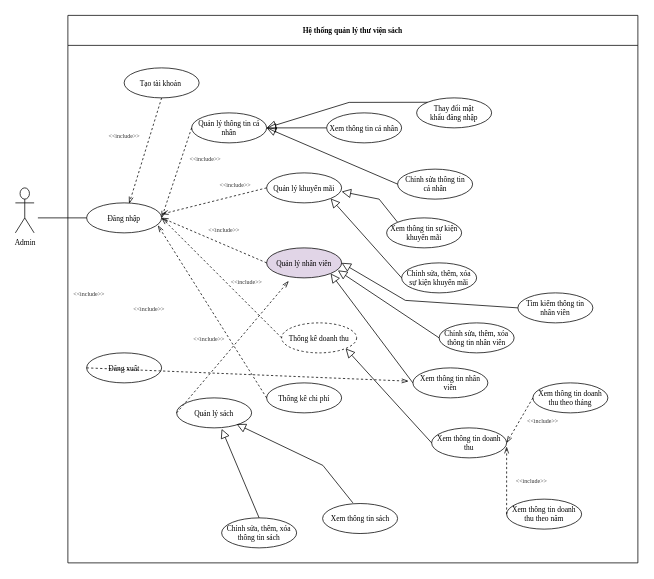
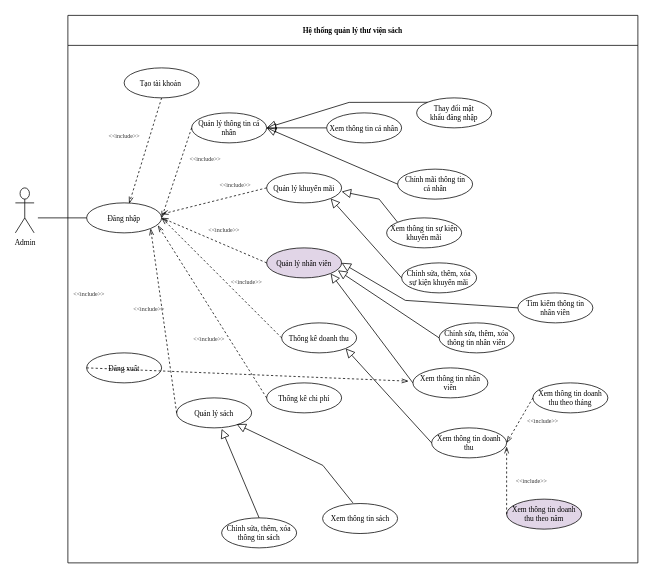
  <mxCell id="0" />
  <mxCell id="1" parent="0" />
  <mxCell id="2" value="Hệ thống quản lý thư viện sách" style="swimlane;startSize=40;fontSize=10;fontFamily=Times New Roman;" parent="1" vertex="1"><mxGeometry x="90" y="20" width="760" height="730" as="geometry"><mxRectangle x="120" y="10" width="165" height="40" as="alternateBounds" /></mxGeometry></mxCell>
  <mxCell id="3" value="&lt;font style=&quot;font-size: 10px&quot;&gt;Quản lý sách&lt;/font&gt;" style="ellipse;whiteSpace=wrap;html=1;fontFamily=Times New Roman;fontSize=10;" parent="2" vertex="1"><mxGeometry x="145" y="510" width="100" height="40" as="geometry" /></mxCell>
  <mxCell id="4" value="&lt;font style=&quot;font-size: 10px&quot;&gt;Quản lý nhân viên&lt;/font&gt;" style="ellipse;whiteSpace=wrap;html=1;fontFamily=Times New Roman;fontSize=10;fillColor=#e1d5e7;" parent="2" vertex="1"><mxGeometry x="265" y="310" width="100" height="40" as="geometry" /></mxCell>
  <mxCell id="5" value="&lt;font style=&quot;font-size: 10px&quot;&gt;Quản lý thông tin cá nhân&lt;/font&gt;" style="ellipse;whiteSpace=wrap;html=1;fontFamily=Times New Roman;fontSize=10;" parent="2" vertex="1"><mxGeometry x="165" y="130" width="100" height="40" as="geometry" /></mxCell>
- <mxCell id="6" value="&lt;font style=&quot;font-size: 10px&quot;&gt;Thống kê doanh thu&lt;/font&gt;" style="ellipse;whiteSpace=wrap;html=1;fontFamily=Times New Roman;fontSize=10;dashed=1;" parent="2" vertex="1"><mxGeometry x="285" y="410" width="100" height="40" as="geometry" /></mxCell>
+ <mxCell id="6" value="&lt;font style=&quot;font-size: 10px&quot;&gt;Thống kê doanh thu&lt;/font&gt;" style="ellipse;whiteSpace=wrap;html=1;fontFamily=Times New Roman;fontSize=10;" parent="2" vertex="1"><mxGeometry x="285" y="410" width="100" height="40" as="geometry" /></mxCell>
  <mxCell id="7" value="&lt;font style=&quot;font-size: 10px&quot;&gt;Thống kê chi phí&lt;/font&gt;" style="ellipse;whiteSpace=wrap;html=1;fontFamily=Times New Roman;fontSize=10;" parent="2" vertex="1"><mxGeometry x="265" y="490" width="100" height="40" as="geometry" /></mxCell>
  <mxCell id="8" value="&lt;font style=&quot;font-size: 10px&quot;&gt;Quản lý khuyến mãi&lt;/font&gt;" style="ellipse;whiteSpace=wrap;html=1;fontFamily=Times New Roman;fontSize=10;" parent="2" vertex="1"><mxGeometry x="265" y="210" width="100" height="40" as="geometry" /></mxCell>
- <mxCell id="9" value="&lt;font style=&quot;font-size: 10px&quot;&gt;Chỉnh sửa thông tin &lt;br style=&quot;font-size: 10px;&quot;&gt;cá nhân&lt;/font&gt;" style="ellipse;whiteSpace=wrap;html=1;fontFamily=Times New Roman;fontSize=10;" parent="2" vertex="1"><mxGeometry x="439.64" y="205" width="100" height="40" as="geometry" /></mxCell>
+ <mxCell id="9" value="&lt;font style=&quot;font-size: 10px&quot;&gt;Chỉnh mãi thông tin &lt;br style=&quot;font-size: 10px;&quot;&gt;cá nhân&lt;/font&gt;" style="ellipse;whiteSpace=wrap;html=1;fontFamily=Times New Roman;fontSize=10;" parent="2" vertex="1"><mxGeometry x="439.64" y="205" width="100" height="40" as="geometry" /></mxCell>
  <mxCell id="10" value="&lt;font style=&quot;font-size: 10px&quot;&gt;Thay đổi mật &lt;br style=&quot;font-size: 10px;&quot;&gt;khẩu đăng nhập&lt;/font&gt;" style="ellipse;whiteSpace=wrap;html=1;fontFamily=Times New Roman;fontSize=10;" parent="2" vertex="1"><mxGeometry x="465" y="110" width="100" height="40" as="geometry" /></mxCell>
  <mxCell id="11" value="" style="endArrow=block;html=1;rounded=0;fontFamily=Times New Roman;fontSize=10;exitX=0;exitY=0.5;exitDx=0;exitDy=0;endFill=0;targetPerimeterSpacing=6;endSize=10;" parent="2" source="9" edge="1"><mxGeometry width="50" height="50" relative="1" as="geometry"><mxPoint x="465" y="195" as="sourcePoint" /><mxPoint x="265" y="150" as="targetPoint" /></mxGeometry></mxCell>
  <mxCell id="12" value="&lt;span style=&quot;font-size: 10px&quot;&gt;Chỉnh sửa, thêm, xóa &lt;br&gt;sự kiện khuyến mãi&lt;/span&gt;" style="ellipse;whiteSpace=wrap;html=1;fontFamily=Times New Roman;fontSize=10;" parent="2" vertex="1"><mxGeometry x="445" y="330" width="100" height="40" as="geometry" /></mxCell>
  <mxCell id="13" value="" style="endArrow=block;html=1;rounded=0;fontFamily=Times New Roman;fontSize=10;exitX=0;exitY=0.5;exitDx=0;exitDy=0;endFill=0;targetPerimeterSpacing=6;endSize=10;entryX=1;entryY=1;entryDx=0;entryDy=0;" parent="2" source="12" target="8" edge="1"><mxGeometry width="50" height="50" relative="1" as="geometry"><mxPoint x="350" y="215" as="sourcePoint" /><mxPoint x="355" y="245" as="targetPoint" /></mxGeometry></mxCell>
  <mxCell id="14" value="&lt;span style=&quot;font-size: 10px&quot;&gt;Xem thông tin sự kiện&lt;br&gt;khuyến mãi&lt;br&gt;&lt;/span&gt;" style="ellipse;whiteSpace=wrap;html=1;fontFamily=Times New Roman;fontSize=10;" parent="2" vertex="1"><mxGeometry x="425" y="270" width="100" height="40" as="geometry" /></mxCell>
  <mxCell id="15" value="" style="endArrow=block;html=1;rounded=0;fontFamily=Times New Roman;fontSize=10;exitX=0;exitY=0.5;exitDx=0;exitDy=0;endFill=0;targetPerimeterSpacing=6;endSize=10;entryX=1;entryY=0.5;entryDx=0;entryDy=0;" parent="2" source="23" target="5" edge="1"><mxGeometry width="50" height="50" relative="1" as="geometry"><mxPoint x="530" y="155" as="sourcePoint" /><mxPoint x="445" y="155" as="targetPoint" /></mxGeometry></mxCell>
  <mxCell id="16" value="" style="endArrow=block;html=1;rounded=0;fontFamily=Times New Roman;fontSize=10;exitX=0;exitY=0;exitDx=0;exitDy=0;endFill=0;targetPerimeterSpacing=6;endSize=10;" parent="2" source="14" edge="1"><mxGeometry width="50" height="50" relative="1" as="geometry"><mxPoint x="345" y="260" as="sourcePoint" /><mxPoint x="365" y="235" as="targetPoint" /><Array as="points"><mxPoint x="415" y="245" /></Array></mxGeometry></mxCell>
  <mxCell id="17" value="&lt;span style=&quot;font-size: 10px&quot;&gt;Chỉnh sửa, t&lt;/span&gt;hêm, xóa thông tin nhân viên" style="ellipse;whiteSpace=wrap;html=1;fontFamily=Times New Roman;fontSize=10;" parent="2" vertex="1"><mxGeometry x="495" y="410" width="100" height="40" as="geometry" /></mxCell>
  <mxCell id="18" value="Xem thông tin nhân viên" style="ellipse;whiteSpace=wrap;html=1;fontFamily=Times New Roman;fontSize=10;" parent="2" vertex="1"><mxGeometry x="460" y="470" width="100" height="40" as="geometry" /></mxCell>
  <mxCell id="19" value="" style="endArrow=block;html=1;rounded=0;fontFamily=Times New Roman;fontSize=10;exitX=0;exitY=0.5;exitDx=0;exitDy=0;endFill=0;targetPerimeterSpacing=6;endSize=10;" parent="2" source="17" edge="1"><mxGeometry width="50" height="50" relative="1" as="geometry"><mxPoint x="350" y="275" as="sourcePoint" /><mxPoint x="360" y="340" as="targetPoint" /></mxGeometry></mxCell>
  <mxCell id="20" value="" style="endArrow=block;html=1;rounded=0;fontFamily=Times New Roman;fontSize=10;exitX=0;exitY=0.5;exitDx=0;exitDy=0;endFill=0;targetPerimeterSpacing=6;endSize=10;entryX=1;entryY=1;entryDx=0;entryDy=0;" parent="2" source="18" target="4" edge="1"><mxGeometry width="50" height="50" relative="1" as="geometry"><mxPoint x="350" y="335" as="sourcePoint" /><mxPoint x="345" y="395" as="targetPoint" /><Array as="points" /></mxGeometry></mxCell>
  <mxCell id="21" value="Đăng nhập" style="ellipse;whiteSpace=wrap;html=1;fontFamily=Times New Roman;fontSize=10;" parent="2" vertex="1"><mxGeometry x="25" y="250" width="100" height="40" as="geometry" /></mxCell>
  <mxCell id="22" value="Đăng xuất" style="ellipse;whiteSpace=wrap;html=1;fontFamily=Times New Roman;fontSize=10;" parent="2" vertex="1"><mxGeometry x="25" y="450" width="100" height="40" as="geometry" /></mxCell>
  <mxCell id="23" value="&lt;font style=&quot;font-size: 10px&quot;&gt;Xem thông tin cá nhân&lt;/font&gt;" style="ellipse;whiteSpace=wrap;html=1;fontFamily=Times New Roman;fontSize=10;" parent="2" vertex="1"><mxGeometry x="345" y="130" width="100" height="40" as="geometry" /></mxCell>
  <mxCell id="24" value="" style="endArrow=openThin;html=1;rounded=0;fontFamily=Times New Roman;fontSize=10;endSize=7;targetPerimeterSpacing=6;exitX=0;exitY=0.5;exitDx=0;exitDy=0;dashed=1;endFill=0;entryX=1;entryY=0.5;entryDx=0;entryDy=0;" parent="2" source="5" target="21" edge="1"><mxGeometry width="50" height="50" relative="1" as="geometry"><mxPoint x="440" y="195" as="sourcePoint" /><mxPoint x="419.9" y="174.88" as="targetPoint" /></mxGeometry></mxCell>
  <mxCell id="25" value="&lt;p&gt;&lt;font color=&quot;#333333&quot;&gt;&lt;span style=&quot;font-size: 8px&quot;&gt;&amp;lt;&amp;lt;include&amp;gt;&amp;gt;&lt;/span&gt;&lt;/font&gt;&lt;/p&gt;" style="text;html=1;align=center;verticalAlign=middle;resizable=0;points=[];autosize=1;fontSize=10;fontFamily=Times New Roman;" parent="2" vertex="1"><mxGeometry x="155" y="170" width="55" height="40" as="geometry" /></mxCell>
  <mxCell id="26" value="" style="endArrow=openThin;html=1;rounded=0;fontFamily=Times New Roman;fontSize=10;endSize=7;targetPerimeterSpacing=6;exitX=0;exitY=0.5;exitDx=0;exitDy=0;dashed=1;endFill=0;entryX=0.95;entryY=0.75;entryDx=0;entryDy=0;entryPerimeter=0;" parent="2" source="7" target="21" edge="1"><mxGeometry width="50" height="50" relative="1" as="geometry"><mxPoint x="170" y="335" as="sourcePoint" /><mxPoint x="130" y="275" as="targetPoint" /></mxGeometry></mxCell>
- <mxCell id="27" value="" style="endArrow=openThin;html=1;rounded=0;fontFamily=Times New Roman;fontSize=10;endSize=7;targetPerimeterSpacing=6;exitX=0;exitY=0.5;exitDx=0;exitDy=0;dashed=1;endFill=0;" parent="2" source="3" target="4" edge="1"><mxGeometry width="50" height="50" relative="1" as="geometry"><mxPoint x="170" y="395" as="sourcePoint" /><mxPoint x="130" y="275" as="targetPoint" /></mxGeometry></mxCell>
+ <mxCell id="27" value="" style="endArrow=openThin;html=1;rounded=0;fontFamily=Times New Roman;fontSize=10;endSize=7;targetPerimeterSpacing=6;exitX=0;exitY=0.5;exitDx=0;exitDy=0;dashed=1;endFill=0;entryX=1;entryY=1;entryDx=0;entryDy=0;" parent="2" source="3" target="21" edge="1"><mxGeometry width="50" height="50" relative="1" as="geometry"><mxPoint x="170" y="395" as="sourcePoint" /><mxPoint x="130" y="275" as="targetPoint" /></mxGeometry></mxCell>
  <mxCell id="28" value="&lt;p&gt;&lt;font color=&quot;#333333&quot;&gt;&lt;span style=&quot;font-size: 8px&quot;&gt;&amp;lt;&amp;lt;include&amp;gt;&amp;gt;&lt;/span&gt;&lt;/font&gt;&lt;/p&gt;" style="text;html=1;align=center;verticalAlign=middle;resizable=0;points=[];autosize=1;fontSize=10;fontFamily=Times New Roman;" parent="2" vertex="1"><mxGeometry x="195" y="205" width="55" height="40" as="geometry" /></mxCell>
  <mxCell id="29" value="&lt;p&gt;&lt;font color=&quot;#333333&quot;&gt;&lt;span style=&quot;font-size: 8px&quot;&gt;&amp;lt;&amp;lt;include&amp;gt;&amp;gt;&lt;/span&gt;&lt;/font&gt;&lt;/p&gt;" style="text;html=1;align=center;verticalAlign=middle;resizable=0;points=[];autosize=1;fontSize=10;fontFamily=Times New Roman;" parent="2" vertex="1"><mxGeometry x="180" y="265" width="55" height="40" as="geometry" /></mxCell>
  <mxCell id="30" value="&lt;p&gt;&lt;font color=&quot;#333333&quot;&gt;&lt;span style=&quot;font-size: 8px&quot;&gt;&amp;lt;&amp;lt;include&amp;gt;&amp;gt;&lt;/span&gt;&lt;/font&gt;&lt;/p&gt;" style="text;html=1;align=center;verticalAlign=middle;resizable=0;points=[];autosize=1;fontSize=10;fontFamily=Times New Roman;" parent="2" vertex="1"><mxGeometry x="80" y="370" width="55" height="40" as="geometry" /></mxCell>
  <mxCell id="31" value="&lt;p&gt;&lt;font color=&quot;#333333&quot;&gt;&lt;span style=&quot;font-size: 8px&quot;&gt;&amp;lt;&amp;lt;include&amp;gt;&amp;gt;&lt;/span&gt;&lt;/font&gt;&lt;/p&gt;" style="text;html=1;align=center;verticalAlign=middle;resizable=0;points=[];autosize=1;fontSize=10;fontFamily=Times New Roman;" parent="2" vertex="1"><mxGeometry y="350" width="55" height="40" as="geometry" /></mxCell>
  <mxCell id="32" value="&lt;p&gt;&lt;font color=&quot;#333333&quot;&gt;&lt;span style=&quot;font-size: 8px&quot;&gt;&amp;lt;&amp;lt;include&amp;gt;&amp;gt;&lt;/span&gt;&lt;/font&gt;&lt;/p&gt;" style="text;html=1;align=center;verticalAlign=middle;resizable=0;points=[];autosize=1;fontSize=10;fontFamily=Times New Roman;" parent="2" vertex="1"><mxGeometry x="210" y="335" width="55" height="40" as="geometry" /></mxCell>
  <mxCell id="33" value="" style="endArrow=openThin;html=1;rounded=0;fontFamily=Times New Roman;fontSize=10;endSize=7;targetPerimeterSpacing=6;exitX=0;exitY=0.5;exitDx=0;exitDy=0;dashed=1;endFill=0;" parent="2" source="22" target="18" edge="1"><mxGeometry width="50" height="50" relative="1" as="geometry"><mxPoint x="30" y="415" as="sourcePoint" /><mxPoint x="-15" y="230" as="targetPoint" /></mxGeometry></mxCell>
  <mxCell id="34" value="&lt;p&gt;&lt;font color=&quot;#333333&quot;&gt;&lt;span style=&quot;font-size: 8px&quot;&gt;&amp;lt;&amp;lt;include&amp;gt;&amp;gt;&lt;/span&gt;&lt;/font&gt;&lt;/p&gt;" style="text;html=1;align=center;verticalAlign=middle;resizable=0;points=[];autosize=1;fontSize=10;fontFamily=Times New Roman;" parent="2" vertex="1"><mxGeometry x="160" y="410" width="55" height="40" as="geometry" /></mxCell>
  <mxCell id="35" value="&lt;font style=&quot;font-size: 10px&quot;&gt;Xem thông tin doanh thu&lt;/font&gt;" style="ellipse;whiteSpace=wrap;html=1;fontFamily=Times New Roman;fontSize=10;" parent="2" vertex="1"><mxGeometry x="485" y="550" width="100" height="40" as="geometry" /></mxCell>
  <mxCell id="36" value="" style="endArrow=block;html=1;rounded=0;fontFamily=Times New Roman;fontSize=10;exitX=0;exitY=0.5;exitDx=0;exitDy=0;endFill=0;targetPerimeterSpacing=6;endSize=10;entryX=1;entryY=1;entryDx=0;entryDy=0;" parent="2" source="35" target="6" edge="1"><mxGeometry width="50" height="50" relative="1" as="geometry"><mxPoint x="510.0" y="495" as="sourcePoint" /><mxPoint x="355.355" y="349.142" as="targetPoint" /><Array as="points" /></mxGeometry></mxCell>
  <mxCell id="37" value="&lt;font style=&quot;font-size: 10px&quot;&gt;Xem thông tin sách&lt;/font&gt;" style="ellipse;whiteSpace=wrap;html=1;fontFamily=Times New Roman;fontSize=10;" parent="2" vertex="1"><mxGeometry x="339.64" y="650.86" width="100" height="40" as="geometry" /></mxCell>
  <mxCell id="38" value="" style="endArrow=block;html=1;rounded=0;fontFamily=Times New Roman;fontSize=10;endFill=0;targetPerimeterSpacing=6;endSize=10;entryX=1;entryY=1;entryDx=0;entryDy=0;" parent="2" edge="1"><mxGeometry width="50" height="50" relative="1" as="geometry"><mxPoint x="380" y="650" as="sourcePoint" /><mxPoint x="224.995" y="545.002" as="targetPoint" /><Array as="points"><mxPoint x="340" y="600" /></Array></mxGeometry></mxCell>
  <mxCell id="39" value="&lt;font style=&quot;font-size: 10px&quot;&gt;Chỉnh sửa, thêm, xóa thông tin sách&lt;/font&gt;" style="ellipse;whiteSpace=wrap;html=1;fontFamily=Times New Roman;fontSize=10;" parent="2" vertex="1"><mxGeometry x="205" y="670" width="100" height="40" as="geometry" /></mxCell>
  <mxCell id="40" value="" style="endArrow=block;html=1;rounded=0;fontFamily=Times New Roman;fontSize=10;exitX=0.5;exitY=0;exitDx=0;exitDy=0;endFill=0;targetPerimeterSpacing=6;endSize=10;entryX=0.6;entryY=1.033;entryDx=0;entryDy=0;entryPerimeter=0;" parent="2" source="39" target="3" edge="1"><mxGeometry width="50" height="50" relative="1" as="geometry"><mxPoint x="344.64" y="675.86" as="sourcePoint" /><mxPoint x="229.995" y="550.002" as="targetPoint" /><Array as="points" /></mxGeometry></mxCell>
  <mxCell id="41" value="&lt;p&gt;&lt;font color=&quot;#333333&quot;&gt;&lt;span style=&quot;font-size: 8px&quot;&gt;&amp;lt;&amp;lt;include&amp;gt;&amp;gt;&lt;/span&gt;&lt;/font&gt;&lt;/p&gt;" style="text;html=1;align=center;verticalAlign=middle;resizable=0;points=[];autosize=1;fontSize=10;fontFamily=Times New Roman;" parent="2" vertex="1"><mxGeometry x="605" y="520" width="55" height="40" as="geometry" /></mxCell>
  <mxCell id="42" value="" style="endArrow=openThin;html=1;rounded=0;fontFamily=Times New Roman;fontSize=10;endSize=7;targetPerimeterSpacing=6;dashed=1;endFill=0;entryX=1;entryY=0.5;entryDx=0;entryDy=0;exitX=0;exitY=0.5;exitDx=0;exitDy=0;" parent="2" source="43" target="35" edge="1"><mxGeometry width="50" height="50" relative="1" as="geometry"><mxPoint x="685" y="550" as="sourcePoint" /><mxPoint x="630" y="440" as="targetPoint" /></mxGeometry></mxCell>
  <mxCell id="43" value="&lt;font style=&quot;font-size: 10px&quot;&gt;Xem thông tin doanh thu theo tháng&lt;/font&gt;" style="ellipse;whiteSpace=wrap;html=1;fontFamily=Times New Roman;fontSize=10;" parent="2" vertex="1"><mxGeometry x="620" y="490" width="100" height="40" as="geometry" /></mxCell>
- <mxCell id="44" value="&lt;font style=&quot;font-size: 10px&quot;&gt;Xem thông tin doanh thu theo năm&lt;/font&gt;" style="ellipse;whiteSpace=wrap;html=1;fontFamily=Times New Roman;fontSize=10;" parent="2" vertex="1"><mxGeometry x="585" y="645" width="100" height="40" as="geometry" /></mxCell>
+ <mxCell id="44" value="&lt;font style=&quot;font-size: 10px&quot;&gt;Xem thông tin doanh thu theo năm&lt;/font&gt;" style="ellipse;whiteSpace=wrap;html=1;fontFamily=Times New Roman;fontSize=10;fillColor=#e1d5e7;" parent="2" vertex="1"><mxGeometry x="585" y="645" width="100" height="40" as="geometry" /></mxCell>
  <mxCell id="45" value="&lt;p&gt;&lt;font color=&quot;#333333&quot;&gt;&lt;span style=&quot;font-size: 8px&quot;&gt;&amp;lt;&amp;lt;include&amp;gt;&amp;gt;&lt;/span&gt;&lt;/font&gt;&lt;/p&gt;" style="text;html=1;align=center;verticalAlign=middle;resizable=0;points=[];autosize=1;fontSize=10;fontFamily=Times New Roman;" parent="2" vertex="1"><mxGeometry x="590" y="600" width="55" height="40" as="geometry" /></mxCell>
  <mxCell id="46" value="&lt;font style=&quot;font-size: 10px&quot;&gt;Tạo tài khoản&amp;nbsp;&lt;/font&gt;" style="ellipse;whiteSpace=wrap;html=1;fontFamily=Times New Roman;fontSize=10;" parent="2" vertex="1"><mxGeometry x="75" y="70" width="100" height="40" as="geometry" /></mxCell>
  <mxCell id="47" value="" style="endArrow=openThin;html=1;rounded=0;fontFamily=Times New Roman;fontSize=10;endSize=7;targetPerimeterSpacing=6;exitX=0.5;exitY=1;exitDx=0;exitDy=0;dashed=1;endFill=0;entryX=0.567;entryY=0.024;entryDx=0;entryDy=0;entryPerimeter=0;" parent="2" source="46" target="21" edge="1"><mxGeometry width="50" height="50" relative="1" as="geometry"><mxPoint x="170.0" y="155" as="sourcePoint" /><mxPoint x="130" y="275" as="targetPoint" /></mxGeometry></mxCell>
  <mxCell id="48" value="&lt;p&gt;&lt;font color=&quot;#333333&quot;&gt;&lt;span style=&quot;font-size: 8px&quot;&gt;&amp;lt;&amp;lt;include&amp;gt;&amp;gt;&lt;/span&gt;&lt;/font&gt;&lt;/p&gt;" style="text;html=1;align=center;verticalAlign=middle;resizable=0;points=[];autosize=1;fontSize=10;fontFamily=Times New Roman;" parent="2" vertex="1"><mxGeometry x="47.5" y="140" width="55" height="40" as="geometry" /></mxCell>
  <mxCell id="49" value="Tìm kiếm thông tin nhân viên" style="ellipse;whiteSpace=wrap;html=1;fontFamily=Times New Roman;fontSize=10;" vertex="1" parent="2"><mxGeometry x="600" y="370" width="100" height="40" as="geometry" /></mxCell>
  <mxCell id="50" value="&lt;font style=&quot;font-size: 10px;&quot;&gt;Admin&lt;/font&gt;" style="shape=umlActor;verticalLabelPosition=bottom;verticalAlign=top;html=1;outlineConnect=0;fontFamily=Times New Roman;fontSize=10;" parent="1" vertex="1"><mxGeometry x="20" y="250" width="25" height="60" as="geometry" /></mxCell>
  <mxCell id="51" value="" style="endArrow=block;html=1;rounded=0;fontFamily=Times New Roman;fontSize=10;exitX=0;exitY=0;exitDx=0;exitDy=0;endFill=0;targetPerimeterSpacing=6;endSize=10;" parent="1" source="10" edge="1"><mxGeometry width="50" height="50" relative="1" as="geometry"><mxPoint x="440" y="175" as="sourcePoint" /><mxPoint x="355" y="170" as="targetPoint" /><Array as="points"><mxPoint x="465" y="136" /></Array></mxGeometry></mxCell>
  <mxCell id="52" value="" style="endArrow=openThin;html=1;rounded=0;fontFamily=Times New Roman;fontSize=10;endSize=7;targetPerimeterSpacing=6;exitX=0;exitY=0.5;exitDx=0;exitDy=0;dashed=1;endFill=0;" parent="1" source="8" edge="1"><mxGeometry width="50" height="50" relative="1" as="geometry"><mxPoint x="260" y="175" as="sourcePoint" /><mxPoint x="215" y="285" as="targetPoint" /></mxGeometry></mxCell>
  <mxCell id="53" value="" style="endArrow=openThin;html=1;rounded=0;fontFamily=Times New Roman;fontSize=10;endSize=7;targetPerimeterSpacing=6;exitX=0;exitY=0.5;exitDx=0;exitDy=0;dashed=1;endFill=0;" parent="1" source="4" edge="1"><mxGeometry width="50" height="50" relative="1" as="geometry"><mxPoint x="260" y="235" as="sourcePoint" /><mxPoint x="215" y="290" as="targetPoint" /></mxGeometry></mxCell>
  <mxCell id="54" value="" style="endArrow=openThin;html=1;rounded=0;fontFamily=Times New Roman;fontSize=10;endSize=7;targetPerimeterSpacing=6;exitX=0;exitY=0.5;exitDx=0;exitDy=0;dashed=1;endFill=0;" parent="1" source="6" edge="1"><mxGeometry width="50" height="50" relative="1" as="geometry"><mxPoint x="260" y="295" as="sourcePoint" /><mxPoint x="215" y="290" as="targetPoint" /></mxGeometry></mxCell>
  <mxCell id="55" value="" style="endArrow=none;html=1;rounded=0;fontFamily=Times New Roman;fontSize=8;endSize=7;targetPerimeterSpacing=6;entryX=0;entryY=0.5;entryDx=0;entryDy=0;" parent="1" target="21" edge="1"><mxGeometry width="50" height="50" relative="1" as="geometry"><mxPoint x="50" y="290" as="sourcePoint" /><mxPoint x="100" y="320" as="targetPoint" /></mxGeometry></mxCell>
  <mxCell id="56" value="" style="endArrow=openThin;html=1;rounded=0;fontFamily=Times New Roman;fontSize=10;endSize=7;targetPerimeterSpacing=6;dashed=1;endFill=0;exitX=0;exitY=0.5;exitDx=0;exitDy=0;" parent="1" source="44" edge="1"><mxGeometry width="50" height="50" relative="1" as="geometry"><mxPoint x="770" y="645" as="sourcePoint" /><mxPoint x="675" y="595" as="targetPoint" /></mxGeometry></mxCell>
  <mxCell id="57" value="" style="endArrow=block;html=1;rounded=0;fontFamily=Times New Roman;fontSize=10;endFill=0;targetPerimeterSpacing=6;endSize=10;exitX=0;exitY=0.5;exitDx=0;exitDy=0;" edge="1" parent="1" source="49"><mxGeometry width="50" height="50" relative="1" as="geometry"><mxPoint x="685" y="415" as="sourcePoint" /><mxPoint x="455" y="350" as="targetPoint" /><Array as="points"><mxPoint x="540" y="400" /></Array></mxGeometry></mxCell>
